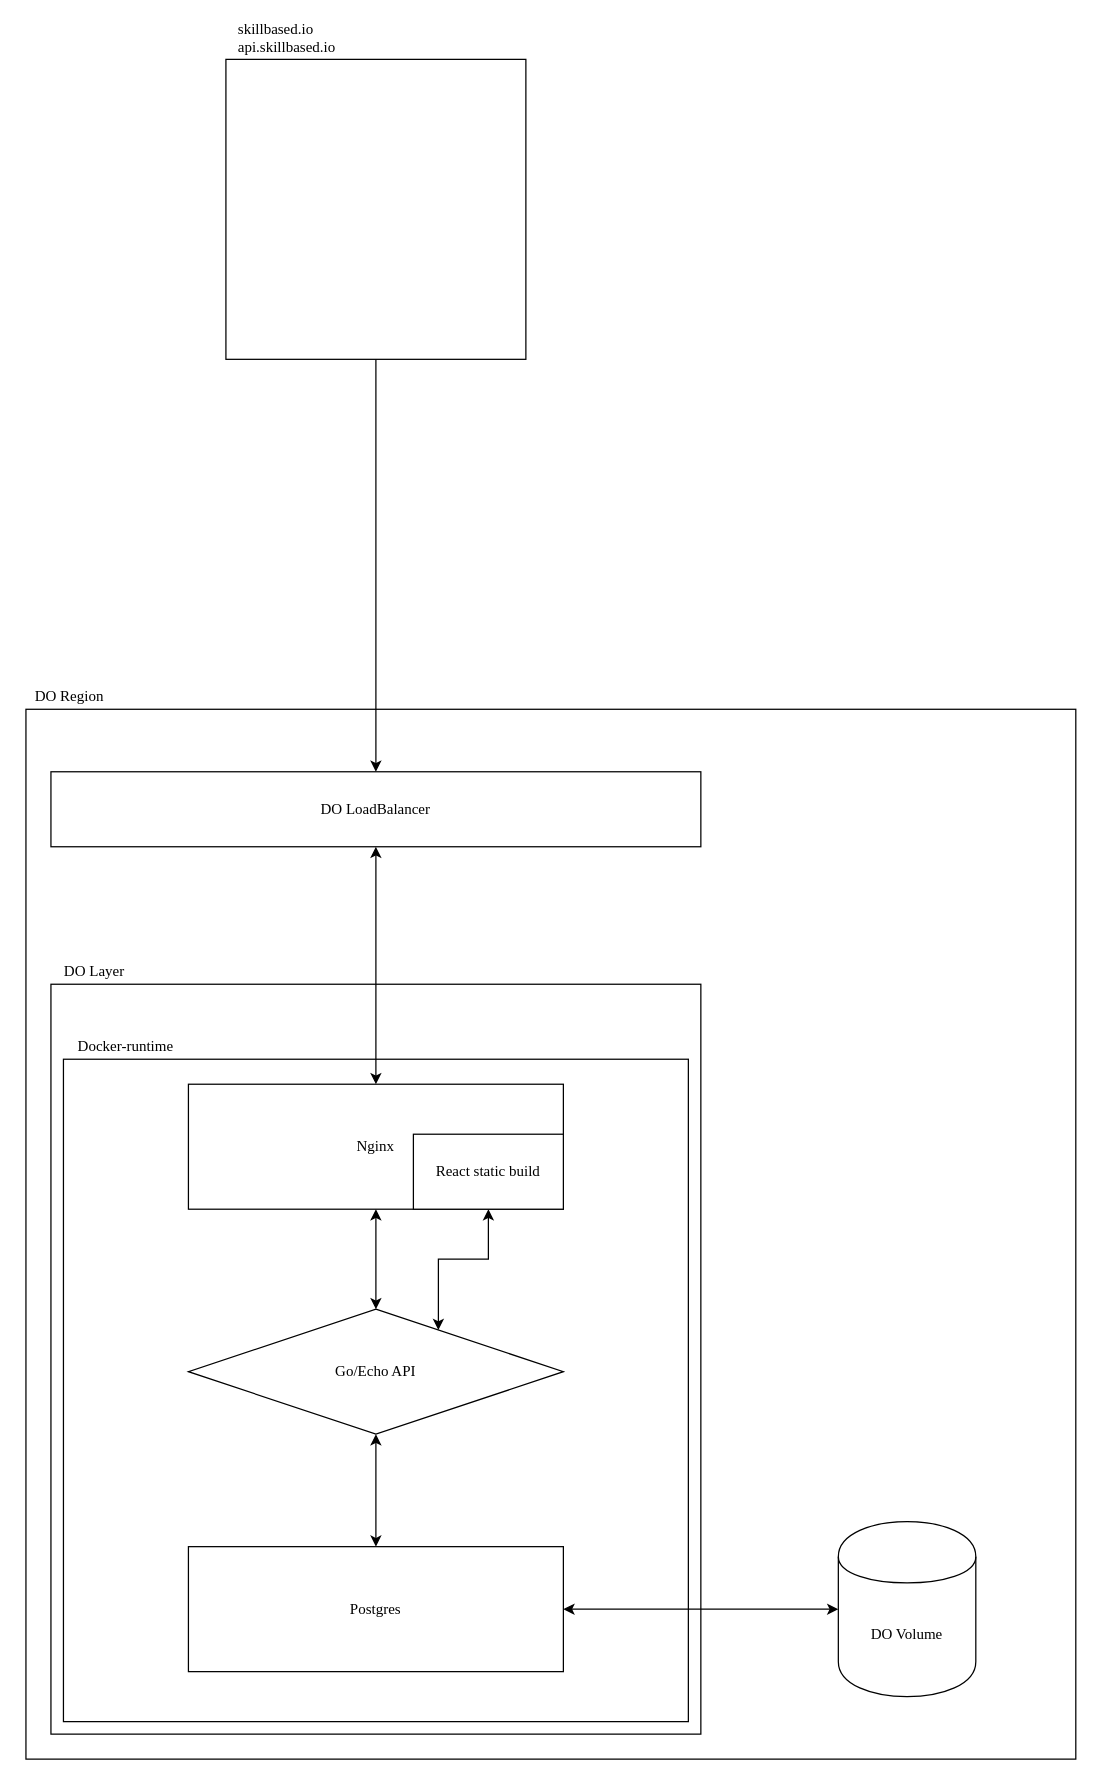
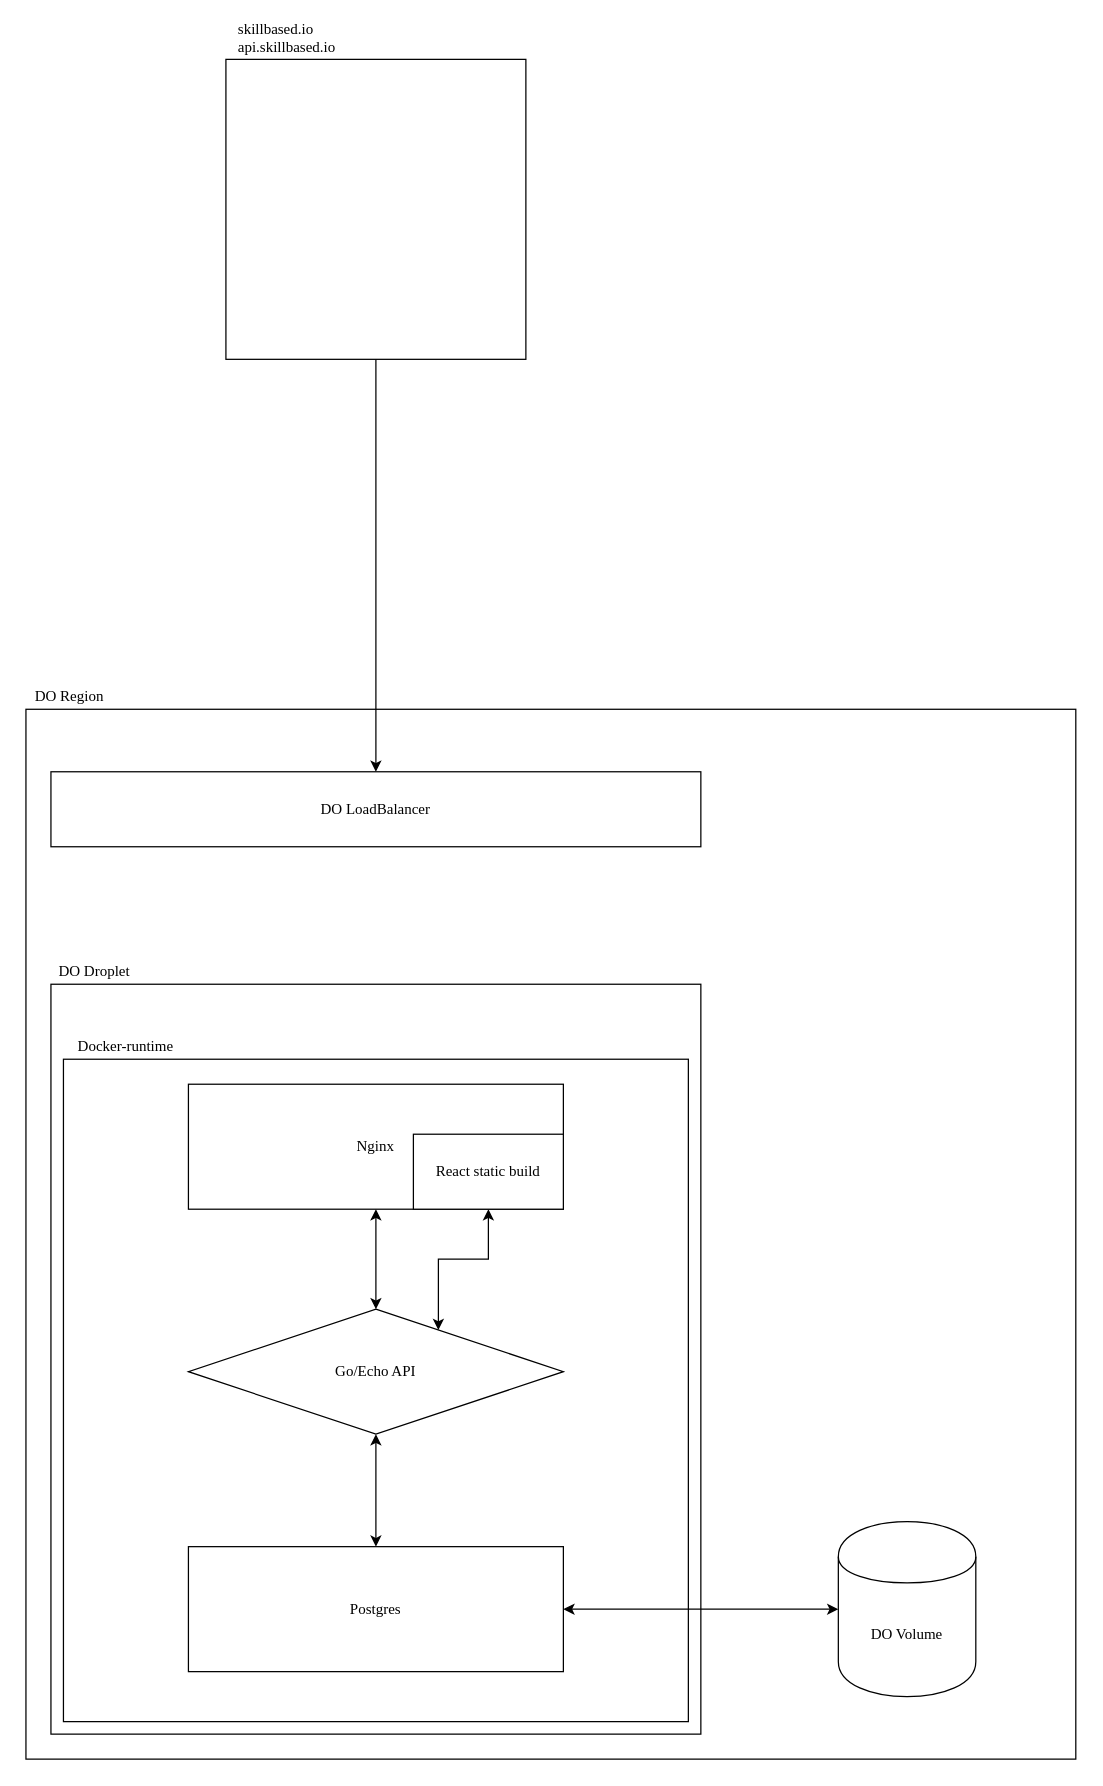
  <mxCell id="0" />
  <mxCell id="1" value="Region" parent="0" />
  <mxCell id="2" value="" style="rounded=0;whiteSpace=wrap;html=1;fontFamily=Verdana;" parent="1" vertex="1"><mxGeometry x="20" y="567" width="840" height="840" as="geometry" /></mxCell>
  <mxCell id="3" value="DO Region" style="text;html=1;strokeColor=none;fillColor=none;align=center;verticalAlign=middle;whiteSpace=wrap;rounded=0;fontFamily=Verdana;" parent="1" vertex="1"><mxGeometry x="20" y="547" width="70" height="20" as="geometry" /></mxCell>
  <mxCell id="4" style="edgeStyle=orthogonalEdgeStyle;rounded=0;orthogonalLoop=1;jettySize=auto;html=1;exitX=0.5;exitY=1;exitDx=0;exitDy=0;entryX=0.5;entryY=0;entryDx=0;entryDy=0;" edge="1" parent="1" source="24" target="21"><mxGeometry relative="1" as="geometry" /></mxCell>
  <mxCell id="5" value="Droplet" parent="0" />
  <mxCell id="6" value="" style="rounded=0;whiteSpace=wrap;html=1;" parent="5" vertex="1"><mxGeometry x="40" y="787" width="520" height="600" as="geometry" /></mxCell>
- <mxCell id="7" value="DO Layer" style="text;html=1;strokeColor=none;fillColor=none;align=center;verticalAlign=middle;whiteSpace=wrap;rounded=0;fontFamily=Verdana;" parent="5" vertex="1"><mxGeometry x="40" y="767" width="70" height="20" as="geometry" /></mxCell>
+ <mxCell id="7" value="DO Droplet" style="text;html=1;strokeColor=none;fillColor=none;align=center;verticalAlign=middle;whiteSpace=wrap;rounded=0;fontFamily=Verdana;" parent="5" vertex="1"><mxGeometry x="40" y="767" width="70" height="20" as="geometry" /></mxCell>
  <mxCell id="8" value="Docker" parent="0" />
  <mxCell id="9" value="" style="rounded=0;whiteSpace=wrap;html=1;" parent="8" vertex="1"><mxGeometry x="50" y="847" width="500" height="530" as="geometry" /></mxCell>
  <mxCell id="10" value="Docker-runtime" style="text;html=1;strokeColor=none;fillColor=none;align=center;verticalAlign=middle;whiteSpace=wrap;rounded=0;fontFamily=Verdana;" parent="8" vertex="1"><mxGeometry x="50" y="827" width="100" height="20" as="geometry" /></mxCell>
  <mxCell id="11" style="edgeStyle=orthogonalEdgeStyle;rounded=0;orthogonalLoop=1;jettySize=auto;html=1;exitX=0.5;exitY=1;exitDx=0;exitDy=0;entryX=0.5;entryY=0;entryDx=0;entryDy=0;fontFamily=Verdana;startArrow=classic;startFill=1;" parent="8" source="19" target="16" edge="1"><mxGeometry relative="1" as="geometry" /></mxCell>
  <mxCell id="12" style="edgeStyle=orthogonalEdgeStyle;rounded=0;orthogonalLoop=1;jettySize=auto;html=1;exitX=0.5;exitY=1;exitDx=0;exitDy=0;entryX=0.5;entryY=0;entryDx=0;entryDy=0;startArrow=classic;startFill=1;fontFamily=Verdana;" parent="8" source="16" target="18" edge="1"><mxGeometry relative="1" as="geometry" /></mxCell>
  <mxCell id="13" value="DO Volume" style="shape=cylinder;whiteSpace=wrap;html=1;boundedLbl=1;backgroundOutline=1;fontFamily=Verdana;" parent="8" vertex="1"><mxGeometry x="670" y="1217" width="110" height="140" as="geometry" /></mxCell>
  <mxCell id="14" style="edgeStyle=orthogonalEdgeStyle;rounded=0;orthogonalLoop=1;jettySize=auto;html=1;exitX=1;exitY=0.5;exitDx=0;exitDy=0;entryX=0;entryY=0.5;entryDx=0;entryDy=0;startArrow=classic;startFill=1;fontFamily=Verdana;" parent="8" source="18" target="13" edge="1"><mxGeometry relative="1" as="geometry" /></mxCell>
  <mxCell id="15" value="Untitled Layer" parent="0" />
  <mxCell id="16" value="Go/Echo API" style="rhombus;whiteSpace=wrap;html=1;fontFamily=Verdana;" parent="15" vertex="1"><mxGeometry x="150" y="1047" width="300" height="100" as="geometry" /></mxCell>
  <mxCell id="17" value="Untitled Layer" parent="0" />
  <mxCell id="18" value="Postgres" style="rounded=0;whiteSpace=wrap;html=1;fontFamily=Verdana;" parent="17" vertex="1"><mxGeometry x="150" y="1237" width="300" height="100" as="geometry" /></mxCell>
  <mxCell id="19" value="Nginx" style="rounded=0;whiteSpace=wrap;html=1;fontFamily=Verdana;" parent="17" vertex="1"><mxGeometry x="150" y="867" width="300" height="100" as="geometry" /></mxCell>
- <mxCell id="20" style="edgeStyle=orthogonalEdgeStyle;rounded=0;orthogonalLoop=1;jettySize=auto;html=1;exitX=0.5;exitY=1;exitDx=0;exitDy=0;entryX=0.5;entryY=0;entryDx=0;entryDy=0;startArrow=classic;startFill=1;fontFamily=Verdana;" parent="17" source="21" target="19" edge="1"><mxGeometry relative="1" as="geometry" /></mxCell>
  <mxCell id="21" value="DO LoadBalancer" style="rounded=0;whiteSpace=wrap;html=1;fontFamily=Verdana;" parent="17" vertex="1"><mxGeometry x="40" y="617" width="520" height="60" as="geometry" /></mxCell>
  <mxCell id="22" style="edgeStyle=orthogonalEdgeStyle;rounded=0;orthogonalLoop=1;jettySize=auto;html=1;exitX=0.5;exitY=1;exitDx=0;exitDy=0;entryX=0.75;entryY=0;entryDx=0;entryDy=0;startArrow=classic;startFill=1;fontFamily=Verdana;" parent="17" source="23" target="16" edge="1"><mxGeometry relative="1" as="geometry" /></mxCell>
  <mxCell id="23" value="React static build" style="rounded=0;whiteSpace=wrap;html=1;fontFamily=Verdana;" parent="17" vertex="1"><mxGeometry x="330" y="907" width="120" height="60" as="geometry" /></mxCell>
  <mxCell id="24" value="" style="rounded=0;whiteSpace=wrap;html=1;fontFamily=Verdana;" parent="17" vertex="1"><mxGeometry x="180" y="47" width="240" height="240" as="geometry" /></mxCell>
  <mxCell id="25" value="&lt;div style=&quot;text-align: left&quot;&gt;&lt;span&gt;skillbased.io&lt;/span&gt;&lt;/div&gt;api.skillbased.io" style="text;html=1;strokeColor=none;fillColor=none;align=center;verticalAlign=middle;whiteSpace=wrap;rounded=0;fontFamily=Verdana;" parent="17" vertex="1"><mxGeometry x="184" y="20" width="90" height="20" as="geometry" /></mxCell>
